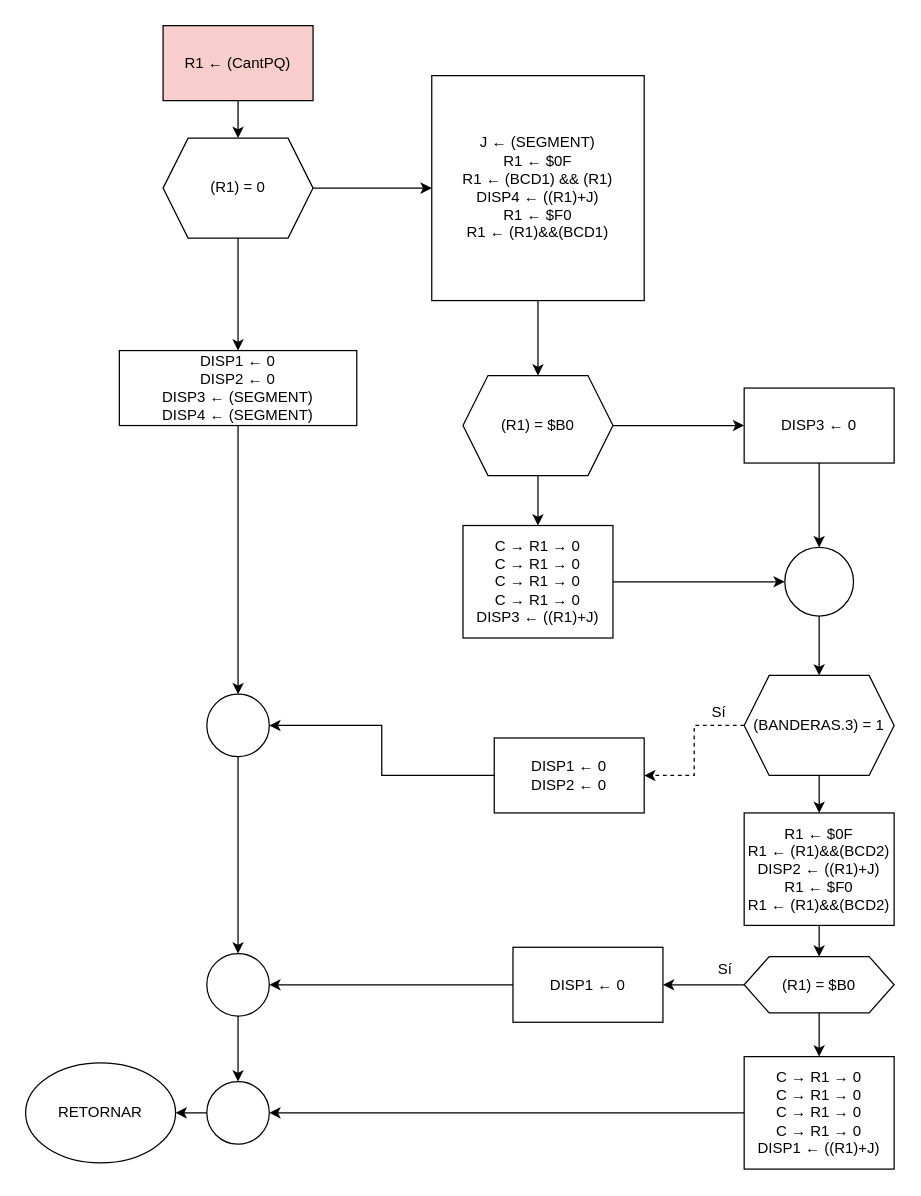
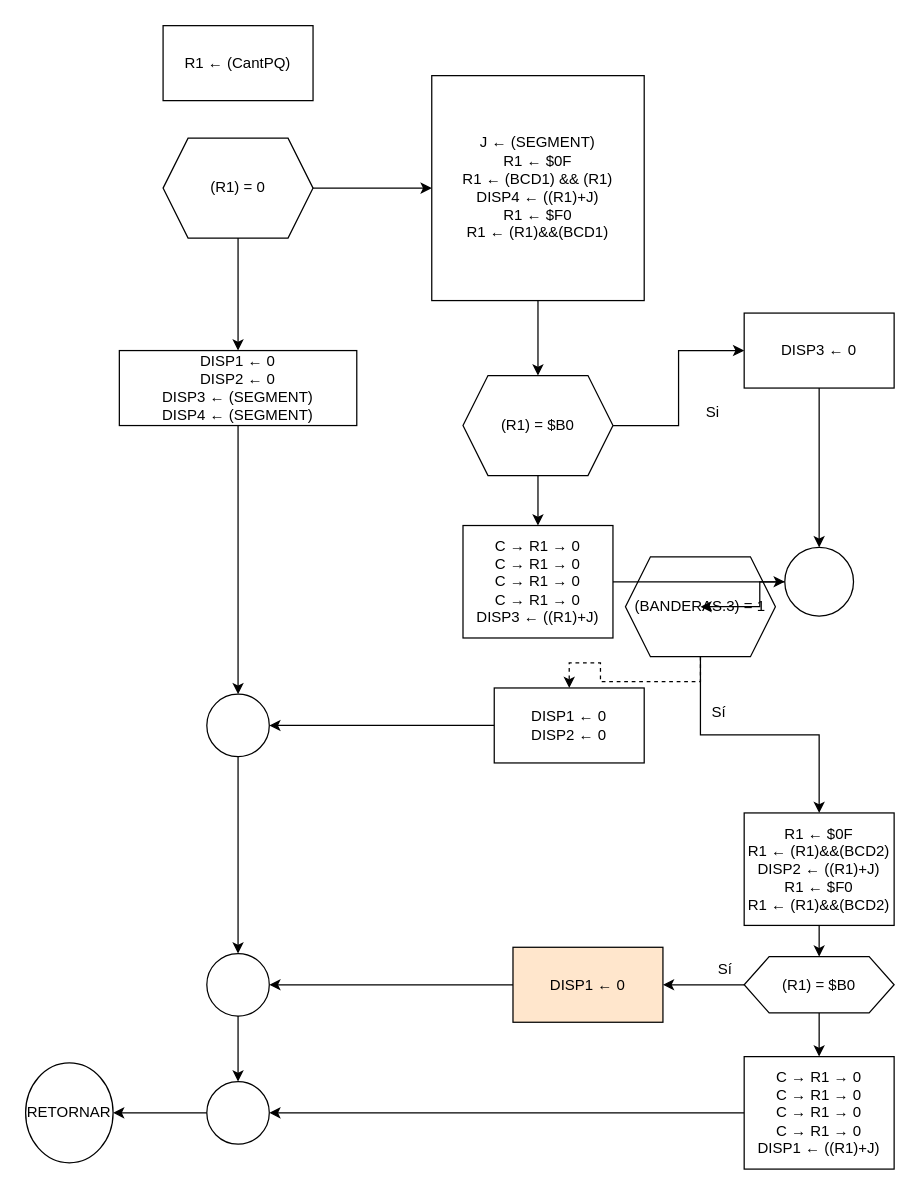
  <mxCell id="0" />
  <mxCell id="1" parent="0" />
- <mxCell id="2" value="" style="edgeStyle=orthogonalEdgeStyle;rounded=0;orthogonalLoop=1;jettySize=auto;html=1;" edge="1" parent="1" source="3" target="6"><mxGeometry relative="1" as="geometry" /></mxCell>
- <mxCell id="3" value="&lt;div&gt;R1 ← (CantPQ)&lt;br&gt;&lt;/div&gt;&lt;div&gt;&lt;/div&gt;" style="whiteSpace=wrap;html=1;fillColor=#f8cecc;" vertex="1" parent="1"><mxGeometry x="130" y="20" width="120" height="60" as="geometry" /></mxCell>
+ <mxCell id="3" value="&lt;div&gt;R1 ← (CantPQ)&lt;br&gt;&lt;/div&gt;&lt;div&gt;&lt;/div&gt;" style="whiteSpace=wrap;html=1;" vertex="1" parent="1"><mxGeometry x="130" y="20" width="120" height="60" as="geometry" /></mxCell>
  <mxCell id="4" value="" style="edgeStyle=orthogonalEdgeStyle;rounded=0;orthogonalLoop=1;jettySize=auto;html=1;" edge="1" parent="1" source="6" target="8"><mxGeometry relative="1" as="geometry" /></mxCell>
  <mxCell id="5" value="" style="edgeStyle=orthogonalEdgeStyle;rounded=0;orthogonalLoop=1;jettySize=auto;html=1;" edge="1" parent="1" source="6" target="13"><mxGeometry relative="1" as="geometry" /></mxCell>
  <mxCell id="6" value="(R1) = 0" style="shape=hexagon;perimeter=hexagonPerimeter2;whiteSpace=wrap;html=1;fixedSize=1;" vertex="1" parent="1"><mxGeometry x="130" y="110" width="120" height="80" as="geometry" /></mxCell>
  <mxCell id="7" value="" style="edgeStyle=orthogonalEdgeStyle;rounded=0;orthogonalLoop=1;jettySize=auto;html=1;" edge="1" parent="1" source="8" target="10"><mxGeometry relative="1" as="geometry" /></mxCell>
  <mxCell id="8" value="&lt;div&gt;DISP1 ← 0&lt;/div&gt;&lt;div&gt;DISP2 ← 0&lt;/div&gt;&lt;div&gt;DISP3 ← (SEGMENT)&lt;/div&gt;&lt;div&gt;DISP4 ← (SEGMENT)&lt;/div&gt;" style="whiteSpace=wrap;html=1;" vertex="1" parent="1"><mxGeometry x="95" y="280" width="190" height="60" as="geometry" /></mxCell>
  <mxCell id="9" style="edgeStyle=orthogonalEdgeStyle;rounded=0;orthogonalLoop=1;jettySize=auto;html=1;entryX=0.5;entryY=0;entryDx=0;entryDy=0;" edge="1" parent="1" source="10" target="38"><mxGeometry relative="1" as="geometry" /></mxCell>
  <mxCell id="10" value="" style="ellipse;whiteSpace=wrap;html=1;aspect=fixed;" vertex="1" parent="1"><mxGeometry x="165" y="555" width="50" height="50" as="geometry" /></mxCell>
- <mxCell id="11" value="RETORNAR" style="ellipse;whiteSpace=wrap;html=1;" vertex="1" parent="1"><mxGeometry y="850" width="120" height="80" as="geometry" x="20" /></mxCell>
+ <mxCell id="11" value="RETORNAR" style="ellipse;whiteSpace=wrap;html=1;" vertex="1" parent="1"><mxGeometry x="20" y="850" width="70" height="80" as="geometry" /></mxCell>
  <mxCell id="12" value="" style="edgeStyle=orthogonalEdgeStyle;rounded=0;orthogonalLoop=1;jettySize=auto;html=1;" edge="1" parent="1" source="13" target="16"><mxGeometry relative="1" as="geometry" /></mxCell>
  <mxCell id="13" value="&lt;div&gt;J ← (SEGMENT)&lt;/div&gt;&lt;div&gt;R1 ← $0F&lt;/div&gt;&lt;div&gt;R1 ← (BCD1) &amp;amp;&amp;amp; (R1)&lt;/div&gt;&lt;div&gt;DISP4 ← ((R1)+J)&lt;/div&gt;&lt;div&gt;R1 ← $F0&lt;/div&gt;&lt;div&gt;R1 ← (R1)&amp;amp;&amp;amp;(BCD1)&lt;br&gt;&lt;/div&gt;" style="whiteSpace=wrap;html=1;" vertex="1" parent="1"><mxGeometry x="345" y="60" width="170" height="180" as="geometry" /></mxCell>
  <mxCell id="14" value="" style="edgeStyle=orthogonalEdgeStyle;rounded=0;orthogonalLoop=1;jettySize=auto;html=1;" edge="1" parent="1" source="16" target="18"><mxGeometry relative="1" as="geometry" /></mxCell>
  <mxCell id="15" value="" style="edgeStyle=orthogonalEdgeStyle;rounded=0;orthogonalLoop=1;jettySize=auto;html=1;" edge="1" parent="1" source="16" target="24"><mxGeometry relative="1" as="geometry" /></mxCell>
  <mxCell id="16" value="(R1) = $B0" style="shape=hexagon;perimeter=hexagonPerimeter2;whiteSpace=wrap;html=1;fixedSize=1;" vertex="1" parent="1"><mxGeometry x="370" y="300" width="120" height="80" as="geometry" /></mxCell>
  <mxCell id="17" value="" style="edgeStyle=orthogonalEdgeStyle;rounded=0;orthogonalLoop=1;jettySize=auto;html=1;" edge="1" parent="1" source="18" target="26"><mxGeometry relative="1" as="geometry" /></mxCell>
- <mxCell id="18" value="DISP3 ← 0" style="whiteSpace=wrap;html=1;" vertex="1" parent="1"><mxGeometry x="595" y="310" width="120" height="60" as="geometry" /></mxCell>
+ <mxCell id="18" value="DISP3 ← 0" style="whiteSpace=wrap;html=1;" vertex="1" parent="1"><mxGeometry x="595" y="250" width="120" height="60" as="geometry" /></mxCell>
+ <mxCell id="19" value="Si" style="text;html=1;strokeColor=none;fillColor=none;align=center;verticalAlign=middle;whiteSpace=wrap;rounded=0;" vertex="1" parent="1"><mxGeometry x="550" y="320" width="40" height="20" as="geometry" /></mxCell>
  <mxCell id="20" value="" style="edgeStyle=orthogonalEdgeStyle;rounded=0;orthogonalLoop=1;jettySize=auto;html=1;dashed=1;" edge="1" parent="1" source="22" target="28"><mxGeometry relative="1" as="geometry" /></mxCell>
  <mxCell id="21" value="" style="edgeStyle=orthogonalEdgeStyle;rounded=0;orthogonalLoop=1;jettySize=auto;html=1;" edge="1" parent="1" source="22" target="31"><mxGeometry relative="1" as="geometry" /></mxCell>
- <mxCell id="22" value="(BANDERAS.3) = 1" style="shape=hexagon;perimeter=hexagonPerimeter2;whiteSpace=wrap;html=1;fixedSize=1;" vertex="1" parent="1"><mxGeometry x="595" y="540" width="120" height="80" as="geometry" /></mxCell>
+ <mxCell id="22" value="(BANDERAS.3) = 1" style="shape=hexagon;perimeter=hexagonPerimeter2;whiteSpace=wrap;html=1;fixedSize=1;" vertex="1" parent="1"><mxGeometry x="500" y="445" width="120" height="80" as="geometry" /></mxCell>
  <mxCell id="23" value="" style="edgeStyle=orthogonalEdgeStyle;rounded=0;orthogonalLoop=1;jettySize=auto;html=1;" edge="1" parent="1" source="24" target="26"><mxGeometry relative="1" as="geometry" /></mxCell>
  <mxCell id="24" value="&lt;div&gt;C → R1 → 0&lt;/div&gt;&lt;div&gt;C → R1 → 0&lt;/div&gt;&lt;div&gt;C → R1 → 0&lt;/div&gt;&lt;div&gt;C → R1 → 0&lt;/div&gt;&lt;div&gt;DISP3 ← ((R1)+J)&lt;br&gt;&lt;/div&gt;" style="whiteSpace=wrap;html=1;" vertex="1" parent="1"><mxGeometry x="370" y="420" width="120" height="90" as="geometry" /></mxCell>
  <mxCell id="25" value="" style="edgeStyle=orthogonalEdgeStyle;rounded=0;orthogonalLoop=1;jettySize=auto;html=1;" edge="1" parent="1" source="26" target="22"><mxGeometry relative="1" as="geometry" /></mxCell>
  <mxCell id="26" value="" style="ellipse;whiteSpace=wrap;html=1;aspect=fixed;" vertex="1" parent="1"><mxGeometry x="627.5" y="437.5" width="55" height="55" as="geometry" /></mxCell>
  <mxCell id="27" style="edgeStyle=orthogonalEdgeStyle;rounded=0;orthogonalLoop=1;jettySize=auto;html=1;entryX=1;entryY=0.5;entryDx=0;entryDy=0;" edge="1" parent="1" source="28" target="10"><mxGeometry relative="1" as="geometry" /></mxCell>
- <mxCell id="28" value="&lt;div&gt;DISP1 ← 0&lt;/div&gt;&lt;div&gt;DISP2 ← 0&lt;/div&gt;" style="whiteSpace=wrap;html=1;" vertex="1" parent="1"><mxGeometry x="395" y="590" width="120" height="60" as="geometry" /></mxCell>
+ <mxCell id="28" value="&lt;div&gt;DISP1 ← 0&lt;/div&gt;&lt;div&gt;DISP2 ← 0&lt;/div&gt;" style="whiteSpace=wrap;html=1;" vertex="1" parent="1"><mxGeometry x="395" y="550" width="120" height="60" as="geometry" /></mxCell>
  <mxCell id="29" value="Sí" style="text;html=1;strokeColor=none;fillColor=none;align=center;verticalAlign=middle;whiteSpace=wrap;rounded=0;" vertex="1" parent="1"><mxGeometry x="555" y="560" width="40" height="20" as="geometry" /></mxCell>
  <mxCell id="30" value="" style="edgeStyle=orthogonalEdgeStyle;rounded=0;orthogonalLoop=1;jettySize=auto;html=1;" edge="1" parent="1" source="31" target="34"><mxGeometry relative="1" as="geometry" /></mxCell>
  <mxCell id="31" value="&lt;div&gt;R1 ← $0F&lt;/div&gt;&lt;div&gt;R1 ← (R1)&amp;amp;&amp;amp;(BCD2)&lt;/div&gt;&lt;div&gt;DISP2 ← ((R1)+J)&lt;/div&gt;&lt;div&gt;R1 ← $F0&lt;/div&gt;&lt;div&gt;&lt;div&gt;R1 ← (R1)&amp;amp;&amp;amp;(BCD2)&lt;/div&gt;&lt;/div&gt;" style="whiteSpace=wrap;html=1;" vertex="1" parent="1"><mxGeometry x="595" y="650" width="120" height="90" as="geometry" /></mxCell>
  <mxCell id="32" value="" style="edgeStyle=orthogonalEdgeStyle;rounded=0;orthogonalLoop=1;jettySize=auto;html=1;" edge="1" parent="1" source="34" target="36"><mxGeometry relative="1" as="geometry" /></mxCell>
  <mxCell id="33" value="" style="edgeStyle=orthogonalEdgeStyle;rounded=0;orthogonalLoop=1;jettySize=auto;html=1;" edge="1" parent="1" source="34" target="41"><mxGeometry relative="1" as="geometry" /></mxCell>
  <mxCell id="34" value="(R1) = $B0" style="shape=hexagon;perimeter=hexagonPerimeter2;whiteSpace=wrap;html=1;fixedSize=1;" vertex="1" parent="1"><mxGeometry x="595" y="765" width="120" height="45" as="geometry" /></mxCell>
  <mxCell id="35" style="edgeStyle=orthogonalEdgeStyle;rounded=0;orthogonalLoop=1;jettySize=auto;html=1;entryX=1;entryY=0.5;entryDx=0;entryDy=0;" edge="1" parent="1" source="36" target="38"><mxGeometry relative="1" as="geometry" /></mxCell>
- <mxCell id="36" value="&lt;div&gt;DISP1 ← 0&lt;/div&gt;" style="whiteSpace=wrap;html=1;" vertex="1" parent="1"><mxGeometry x="410" y="757.5" width="120" height="60" as="geometry" /></mxCell>
+ <mxCell id="36" value="&lt;div&gt;DISP1 ← 0&lt;/div&gt;" style="whiteSpace=wrap;html=1;fillColor=#ffe6cc;" vertex="1" parent="1"><mxGeometry x="410" y="757.5" width="120" height="60" as="geometry" /></mxCell>
  <mxCell id="37" value="" style="edgeStyle=orthogonalEdgeStyle;rounded=0;orthogonalLoop=1;jettySize=auto;html=1;" edge="1" parent="1" source="38" target="43"><mxGeometry relative="1" as="geometry" /></mxCell>
  <mxCell id="38" value="" style="ellipse;whiteSpace=wrap;html=1;aspect=fixed;" vertex="1" parent="1"><mxGeometry x="165" y="762.5" width="50" height="50" as="geometry" /></mxCell>
  <mxCell id="39" value="Sí" style="text;html=1;strokeColor=none;fillColor=none;align=center;verticalAlign=middle;whiteSpace=wrap;rounded=0;" vertex="1" parent="1"><mxGeometry x="560" y="765" width="40" height="20" as="geometry" /></mxCell>
  <mxCell id="40" style="edgeStyle=orthogonalEdgeStyle;rounded=0;orthogonalLoop=1;jettySize=auto;html=1;entryX=1;entryY=0.5;entryDx=0;entryDy=0;" edge="1" parent="1" source="41" target="43"><mxGeometry relative="1" as="geometry" /></mxCell>
  <mxCell id="41" value="&lt;div&gt;C → R1 → 0&lt;/div&gt;&lt;div&gt;C → R1 → 0&lt;/div&gt;&lt;div&gt;C → R1 → 0&lt;/div&gt;&lt;div&gt;C → R1 → 0&lt;/div&gt;&lt;div&gt;DISP1 ← ((R1)+J)&lt;br&gt;&lt;/div&gt;" style="whiteSpace=wrap;html=1;" vertex="1" parent="1"><mxGeometry x="595" y="845" width="120" height="90" as="geometry" /></mxCell>
  <mxCell id="42" value="" style="edgeStyle=orthogonalEdgeStyle;rounded=0;orthogonalLoop=1;jettySize=auto;html=1;" edge="1" parent="1" source="43" target="11"><mxGeometry relative="1" as="geometry" /></mxCell>
  <mxCell id="43" value="" style="ellipse;whiteSpace=wrap;html=1;aspect=fixed;" vertex="1" parent="1"><mxGeometry x="165" y="865" width="50" height="50" as="geometry" /></mxCell>
